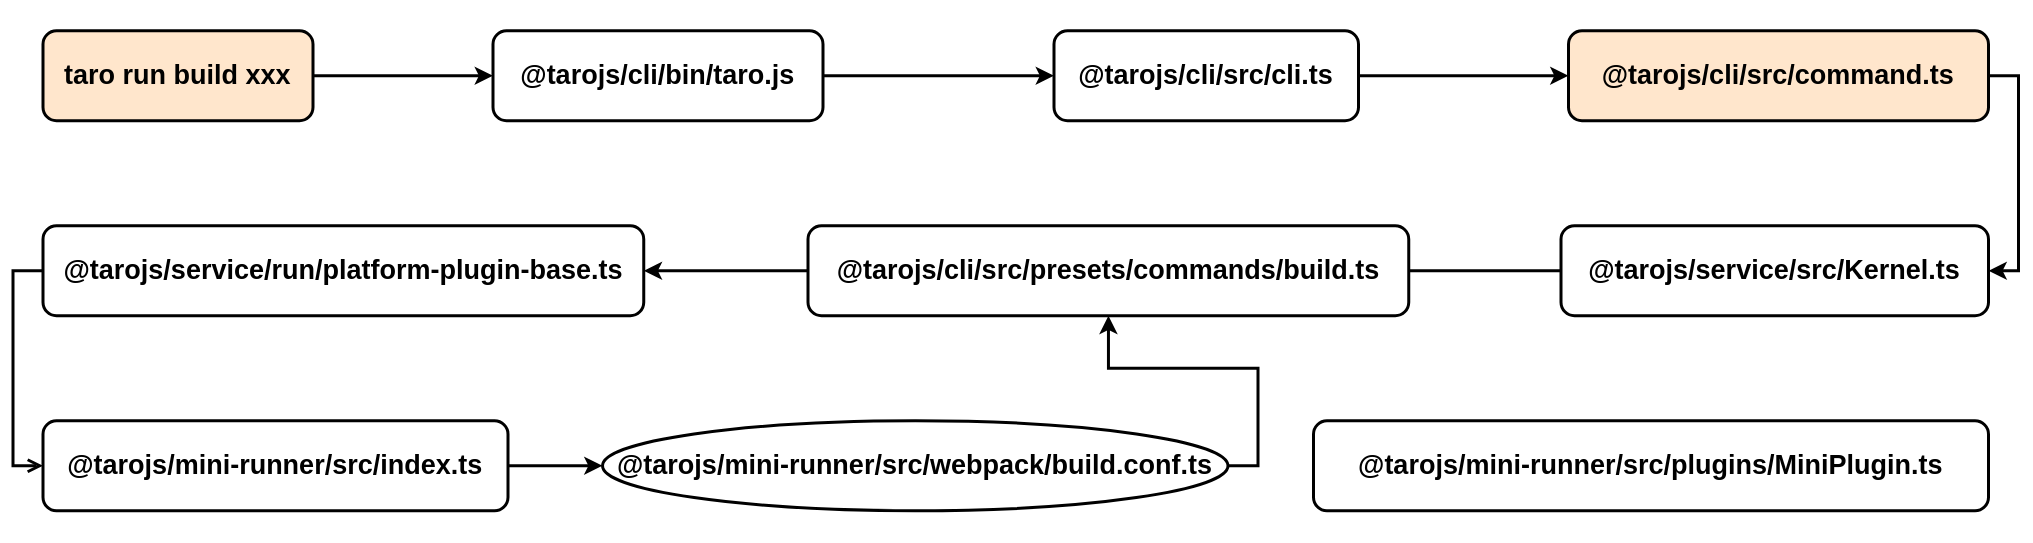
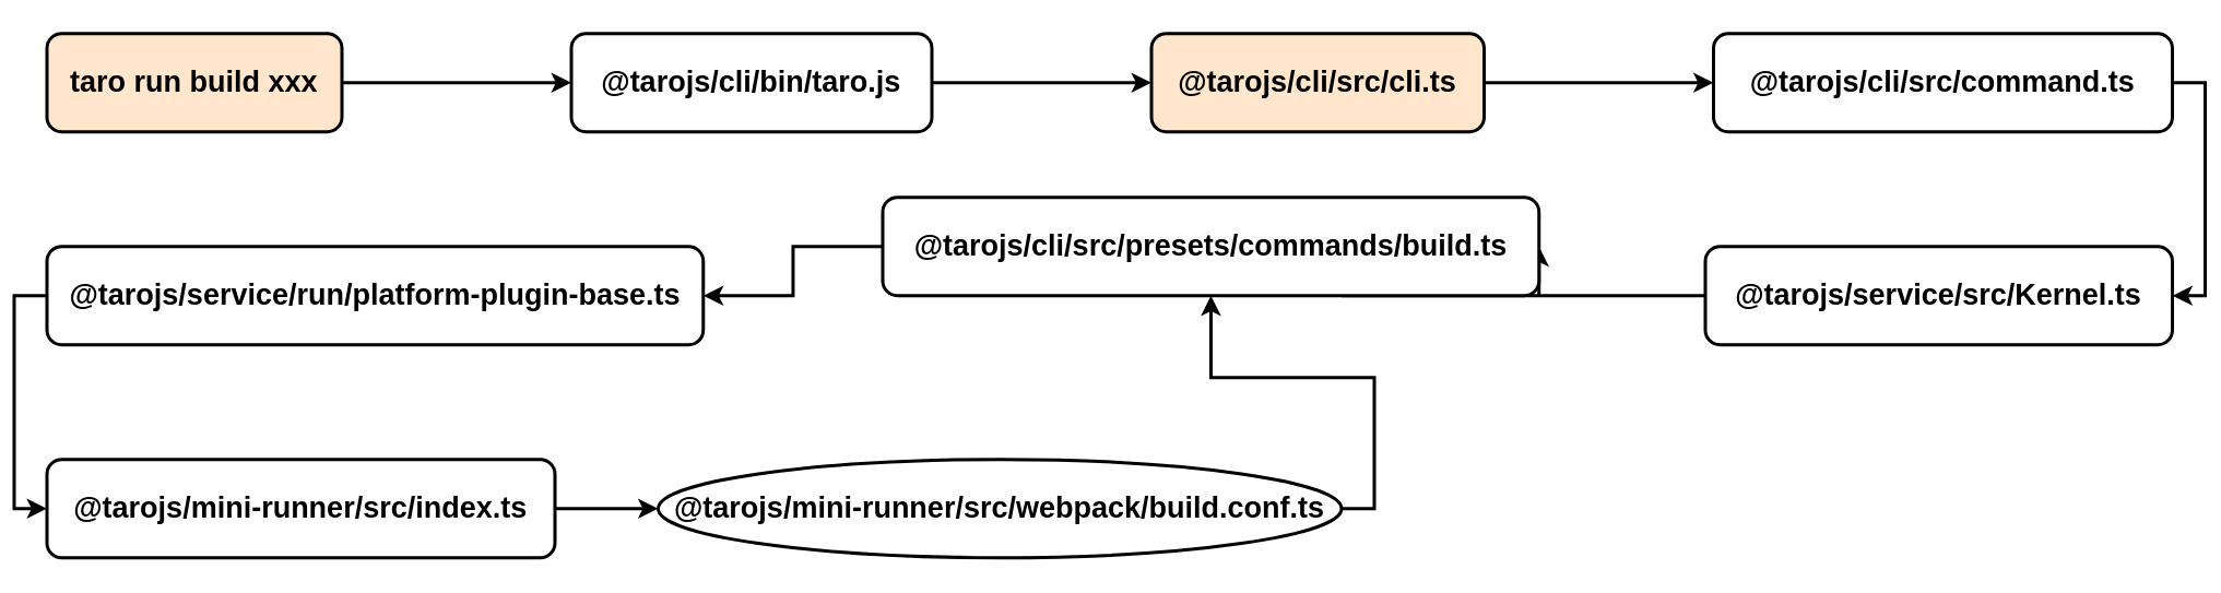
  <mxCell id="0" />
  <mxCell id="1" parent="0" />
  <mxCell id="2" style="edgeStyle=orthogonalEdgeStyle;rounded=0;orthogonalLoop=1;jettySize=auto;html=1;exitX=1;exitY=0.5;exitDx=0;exitDy=0;fontSize=18;strokeWidth=2;" edge="1" parent="1" source="3" target="5"><mxGeometry relative="1" as="geometry" /></mxCell>
  <mxCell id="3" value="taro run build xxx" style="rounded=1;whiteSpace=wrap;html=1;fontSize=18;strokeWidth=2;fontStyle=1;fillColor=#ffe6cc;" vertex="1" parent="1"><mxGeometry x="20" y="20" width="180" height="60" as="geometry" /></mxCell>
  <mxCell id="4" style="edgeStyle=orthogonalEdgeStyle;rounded=0;orthogonalLoop=1;jettySize=auto;html=1;exitX=1;exitY=0.5;exitDx=0;exitDy=0;entryX=0;entryY=0.5;entryDx=0;entryDy=0;fontSize=18;strokeWidth=2;" edge="1" parent="1" source="5" target="7"><mxGeometry relative="1" as="geometry" /></mxCell>
- <mxCell id="5" value="@tarojs/cli/bin/taro.js" style="rounded=1;whiteSpace=wrap;html=1;fontSize=18;strokeWidth=2;fontStyle=1" vertex="1" parent="1"><mxGeometry x="320" y="20" width="220" height="60" as="geometry" /></mxCell>
+ <mxCell id="5" value="@tarojs/cli/bin/taro.js" style="rounded=1;whiteSpace=wrap;html=1;fontSize=18;strokeWidth=2;fontStyle=1" vertex="1" parent="1"><mxGeometry x="340" y="20" width="220" height="60" as="geometry" /></mxCell>
  <mxCell id="6" style="edgeStyle=orthogonalEdgeStyle;rounded=0;orthogonalLoop=1;jettySize=auto;html=1;exitX=1;exitY=0.5;exitDx=0;exitDy=0;entryX=0;entryY=0.5;entryDx=0;entryDy=0;fontSize=18;strokeWidth=2;" edge="1" parent="1" source="7" target="9"><mxGeometry relative="1" as="geometry" /></mxCell>
- <mxCell id="7" value="@tarojs/cli/src/cli.ts" style="rounded=1;whiteSpace=wrap;html=1;fontSize=18;strokeWidth=2;fontStyle=1" vertex="1" parent="1"><mxGeometry x="694" y="20" width="203" height="60" as="geometry" /></mxCell>
+ <mxCell id="7" value="@tarojs/cli/src/cli.ts" style="rounded=1;whiteSpace=wrap;html=1;fontSize=18;strokeWidth=2;fontStyle=1;fillColor=#ffe6cc;" vertex="1" parent="1"><mxGeometry x="694" y="20" width="203" height="60" as="geometry" /></mxCell>
  <mxCell id="8" style="edgeStyle=orthogonalEdgeStyle;rounded=0;orthogonalLoop=1;jettySize=auto;html=1;exitX=1;exitY=0.5;exitDx=0;exitDy=0;entryX=1;entryY=0.5;entryDx=0;entryDy=0;fontSize=20;fontColor=#FF8000;strokeWidth=2;" edge="1" parent="1" source="9" target="11"><mxGeometry relative="1" as="geometry" /></mxCell>
- <mxCell id="9" value="@tarojs/cli/src/command.ts" style="rounded=1;whiteSpace=wrap;html=1;fontSize=18;strokeWidth=2;fontStyle=1;fillColor=#ffe6cc;" vertex="1" parent="1"><mxGeometry x="1037" y="20" width="280" height="60" as="geometry" /></mxCell>
+ <mxCell id="9" value="@tarojs/cli/src/command.ts" style="rounded=1;whiteSpace=wrap;html=1;fontSize=18;strokeWidth=2;fontStyle=1" vertex="1" parent="1"><mxGeometry x="1037" y="20" width="280" height="60" as="geometry" /></mxCell>
  <mxCell id="10" style="edgeStyle=orthogonalEdgeStyle;rounded=0;orthogonalLoop=1;jettySize=auto;html=1;exitX=0;exitY=0.5;exitDx=0;exitDy=0;entryX=1;entryY=0.5;entryDx=0;entryDy=0;fontSize=20;fontColor=#FF8000;strokeWidth=2;" edge="1" parent="1" source="11" target="13"><mxGeometry relative="1" as="geometry"><Array as="points"><mxPoint x="810" y="180" /><mxPoint x="810" y="180" /></Array></mxGeometry></mxCell>
  <mxCell id="11" value="@tarojs/service/src/Kernel.ts" style="rounded=1;whiteSpace=wrap;html=1;fontSize=18;strokeWidth=2;fontStyle=1" vertex="1" parent="1"><mxGeometry x="1032" y="150" width="285" height="60" as="geometry" /></mxCell>
  <mxCell id="12" style="edgeStyle=orthogonalEdgeStyle;rounded=0;orthogonalLoop=1;jettySize=auto;html=1;exitX=0;exitY=0.5;exitDx=0;exitDy=0;entryX=1;entryY=0.5;entryDx=0;entryDy=0;fontSize=20;fontColor=#FF8000;strokeWidth=2;" edge="1" parent="1" source="13" target="15"><mxGeometry relative="1" as="geometry" /></mxCell>
- <mxCell id="13" value="@tarojs/cli/src/presets/commands/build.ts" style="rounded=1;whiteSpace=wrap;html=1;fontSize=18;strokeWidth=2;fontStyle=1" vertex="1" parent="1"><mxGeometry x="530" y="150" width="400.5" height="60" as="geometry" /></mxCell>
- <mxCell id="14" style="edgeStyle=orthogonalEdgeStyle;rounded=0;orthogonalLoop=1;jettySize=auto;html=1;exitX=0;exitY=0.5;exitDx=0;exitDy=0;entryX=0;entryY=0.5;entryDx=0;entryDy=0;fontSize=20;fontColor=#FF8000;strokeWidth=2;endArrow=open;" edge="1" parent="1" source="15" target="17"><mxGeometry relative="1" as="geometry" /></mxCell>
+ <mxCell id="13" value="@tarojs/cli/src/presets/commands/build.ts" style="rounded=1;whiteSpace=wrap;html=1;fontSize=18;strokeWidth=2;fontStyle=1" vertex="1" parent="1"><mxGeometry x="530" y="120" width="400.5" height="60" as="geometry" /></mxCell>
+ <mxCell id="14" style="edgeStyle=orthogonalEdgeStyle;rounded=0;orthogonalLoop=1;jettySize=auto;html=1;exitX=0;exitY=0.5;exitDx=0;exitDy=0;entryX=0;entryY=0.5;entryDx=0;entryDy=0;fontSize=20;fontColor=#FF8000;strokeWidth=2;" edge="1" parent="1" source="15" target="17"><mxGeometry relative="1" as="geometry" /></mxCell>
  <mxCell id="15" value="@tarojs/service/run/platform-plugin-base.ts" style="rounded=1;whiteSpace=wrap;html=1;fontSize=18;strokeWidth=2;fontStyle=1" vertex="1" parent="1"><mxGeometry x="20" y="150" width="400.5" height="60" as="geometry" /></mxCell>
  <mxCell id="16" style="edgeStyle=orthogonalEdgeStyle;rounded=0;orthogonalLoop=1;jettySize=auto;html=1;exitX=1;exitY=0.5;exitDx=0;exitDy=0;entryX=0;entryY=0.5;entryDx=0;entryDy=0;fontSize=20;fontColor=#FF8000;strokeWidth=2;" edge="1" parent="1" source="17" target="19"><mxGeometry relative="1" as="geometry" /></mxCell>
  <mxCell id="17" value="@tarojs/mini-runner/src/index.ts" style="rounded=1;whiteSpace=wrap;html=1;fontSize=18;strokeWidth=2;fontStyle=1" vertex="1" parent="1"><mxGeometry x="20" y="280" width="310" height="60" as="geometry" /></mxCell>
  <mxCell id="18" style="edgeStyle=orthogonalEdgeStyle;rounded=0;orthogonalLoop=1;jettySize=auto;html=1;exitX=1;exitY=0.5;exitDx=0;exitDy=0;fontSize=20;fontColor=#FF8000;strokeWidth=2;" edge="1" parent="1" source="19" target="13"><mxGeometry relative="1" as="geometry" /></mxCell>
  <mxCell id="19" value="&lt;span&gt;@tarojs/mini-runner/src/webpack/build.conf.ts&lt;/span&gt;" style="ellipse;whiteSpace=wrap;html=1;fontSize=18;strokeWidth=2;fontStyle=1;" vertex="1" parent="1"><mxGeometry x="393" y="280" width="417" height="60" as="geometry" /></mxCell>
- <mxCell id="20" value="&lt;span&gt;@tarojs/mini-runner/src/plugins/MiniPlugin.ts&lt;/span&gt;" style="rounded=1;whiteSpace=wrap;html=1;fontSize=18;strokeWidth=2;fontStyle=1" vertex="1" parent="1"><mxGeometry x="867" y="280" width="450" height="60" as="geometry" /></mxCell>
